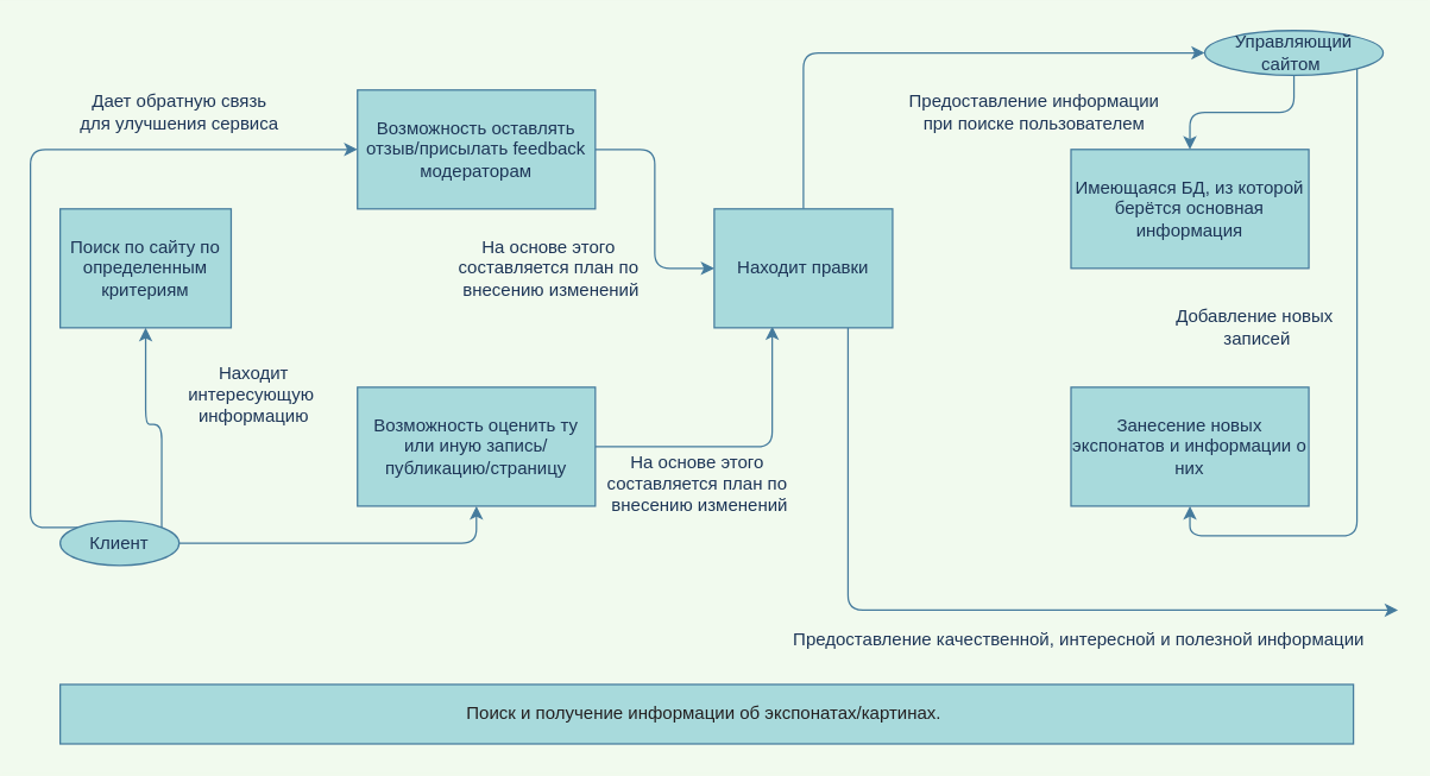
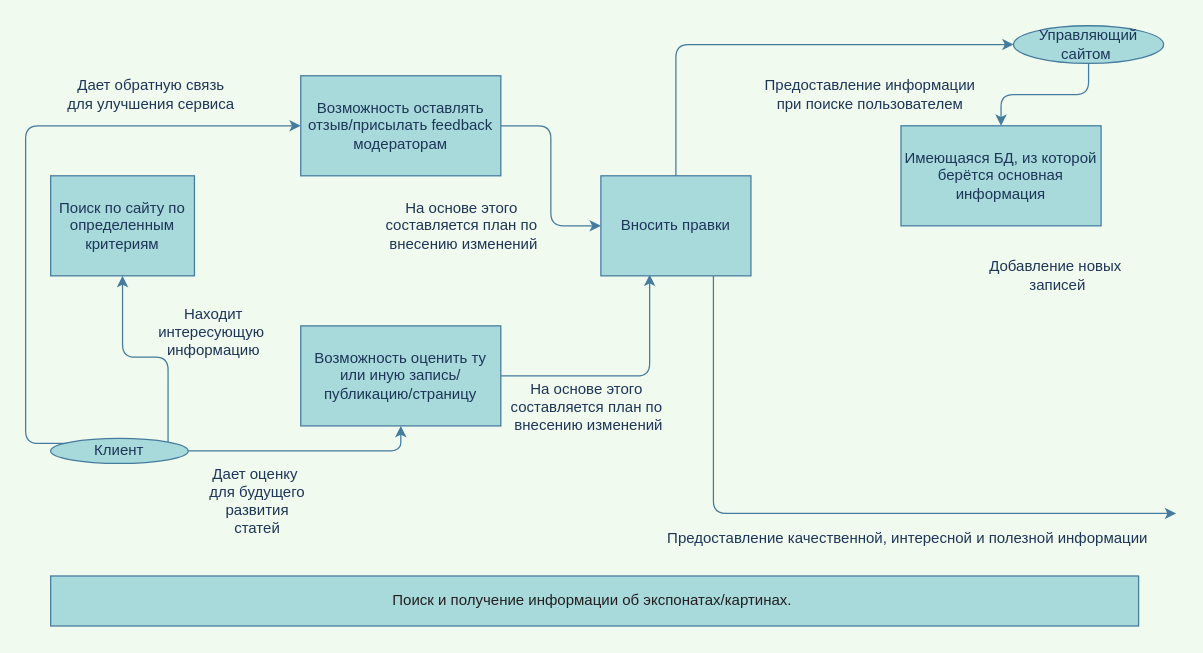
  <mxCell id="0" />
  <mxCell id="1" parent="0" />
  <mxCell id="2" value="&lt;span style=&quot;color: rgb(35 , 31 , 32) ; font-family: &amp;#34;arial&amp;#34; , sans-serif&quot;&gt;Поиск и получение информации об экспонатах/картинах.&amp;nbsp;&lt;/span&gt;" style="rounded=0;whiteSpace=wrap;html=1;sketch=0;strokeColor=#457B9D;fillColor=#A8DADC;fontColor=#1D3557;" vertex="1" parent="1"><mxGeometry x="40" y="460" width="870" height="40" as="geometry" /></mxCell>
  <mxCell id="3" value="Поиск по сайту по определенным критериям" style="rounded=0;whiteSpace=wrap;html=1;sketch=0;strokeColor=#457B9D;fillColor=#A8DADC;fontColor=#1D3557;" vertex="1" parent="1"><mxGeometry x="40" y="140" width="115" height="80" as="geometry" /></mxCell>
  <mxCell id="4" value="Имеющаяся БД, из которой берётся основная информация" style="rounded=0;whiteSpace=wrap;html=1;sketch=0;strokeColor=#457B9D;fillColor=#A8DADC;fontColor=#1D3557;" vertex="1" parent="1"><mxGeometry x="720" y="100" width="160" height="80" as="geometry" /></mxCell>
- <mxCell id="5" value="Занесение новых экспонатов и информации о них" style="rounded=0;whiteSpace=wrap;html=1;sketch=0;strokeColor=#457B9D;fillColor=#A8DADC;fontColor=#1D3557;" vertex="1" parent="1"><mxGeometry x="720" y="260" width="160" height="80" as="geometry" /></mxCell>
  <mxCell id="6" style="edgeStyle=orthogonalEdgeStyle;curved=0;rounded=1;sketch=0;orthogonalLoop=1;jettySize=auto;html=1;exitX=1;exitY=0.5;exitDx=0;exitDy=0;entryX=0.325;entryY=0.988;entryDx=0;entryDy=0;entryPerimeter=0;strokeColor=#457B9D;fillColor=#A8DADC;fontColor=#1D3557;" edge="1" parent="1" source="7" target="19"><mxGeometry relative="1" as="geometry" /></mxCell>
  <mxCell id="7" value="Возможность оценить ту или иную запись/публикацию/страницу" style="rounded=0;whiteSpace=wrap;html=1;sketch=0;strokeColor=#457B9D;fillColor=#A8DADC;fontColor=#1D3557;" vertex="1" parent="1"><mxGeometry x="240" y="260" width="160" height="80" as="geometry" /></mxCell>
  <mxCell id="8" style="edgeStyle=orthogonalEdgeStyle;curved=0;rounded=1;sketch=0;orthogonalLoop=1;jettySize=auto;html=1;exitX=1;exitY=0;exitDx=0;exitDy=0;entryX=0.5;entryY=1;entryDx=0;entryDy=0;strokeColor=#457B9D;fillColor=#A8DADC;fontColor=#1D3557;" edge="1" parent="1" source="11" target="3"><mxGeometry relative="1" as="geometry" /></mxCell>
  <mxCell id="9" style="edgeStyle=orthogonalEdgeStyle;curved=0;rounded=1;sketch=0;orthogonalLoop=1;jettySize=auto;html=1;exitX=1;exitY=0.5;exitDx=0;exitDy=0;entryX=0.5;entryY=1;entryDx=0;entryDy=0;strokeColor=#457B9D;fillColor=#A8DADC;fontColor=#1D3557;" edge="1" parent="1" source="11" target="7"><mxGeometry relative="1" as="geometry" /></mxCell>
  <mxCell id="10" style="edgeStyle=orthogonalEdgeStyle;curved=0;rounded=1;sketch=0;orthogonalLoop=1;jettySize=auto;html=1;exitX=1;exitY=0;exitDx=0;exitDy=0;entryX=0;entryY=0.5;entryDx=0;entryDy=0;strokeColor=#457B9D;fillColor=#A8DADC;fontColor=#1D3557;" edge="1" parent="1" source="11" target="16"><mxGeometry relative="1" as="geometry"><Array as="points"><mxPoint x="20" y="354" /><mxPoint x="20" y="100" /></Array></mxGeometry></mxCell>
- <mxCell id="11" value="Клиент" style="ellipse;whiteSpace=wrap;html=1;rounded=0;sketch=0;strokeColor=#457B9D;fillColor=#A8DADC;fontColor=#1D3557;" vertex="1" parent="1"><mxGeometry x="40" y="350" width="80" height="30" as="geometry" /></mxCell>
+ <mxCell id="11" value="Клиент" style="ellipse;whiteSpace=wrap;html=1;rounded=0;sketch=0;strokeColor=#457B9D;fillColor=#A8DADC;fontColor=#1D3557;" vertex="1" parent="1"><mxGeometry x="40" y="350" width="110" height="20" as="geometry" /></mxCell>
  <mxCell id="12" style="edgeStyle=orthogonalEdgeStyle;curved=0;rounded=1;sketch=0;orthogonalLoop=1;jettySize=auto;html=1;exitX=0.5;exitY=1;exitDx=0;exitDy=0;strokeColor=#457B9D;fillColor=#A8DADC;fontColor=#1D3557;entryX=0.5;entryY=0;entryDx=0;entryDy=0;" edge="1" parent="1" source="14" target="4"><mxGeometry relative="1" as="geometry"><mxPoint x="600" y="90" as="targetPoint" /></mxGeometry></mxCell>
- <mxCell id="13" style="edgeStyle=orthogonalEdgeStyle;curved=0;rounded=1;sketch=0;orthogonalLoop=1;jettySize=auto;html=1;exitX=1;exitY=1;exitDx=0;exitDy=0;entryX=0.5;entryY=1;entryDx=0;entryDy=0;strokeColor=#457B9D;fillColor=#A8DADC;fontColor=#1D3557;" edge="1" parent="1" source="14" target="5"><mxGeometry relative="1" as="geometry" /></mxCell>
  <mxCell id="14" value="Управляющий сайтом&amp;nbsp;" style="ellipse;whiteSpace=wrap;html=1;rounded=0;sketch=0;strokeColor=#457B9D;fillColor=#A8DADC;fontColor=#1D3557;" vertex="1" parent="1"><mxGeometry x="810" y="20" width="120" height="30" as="geometry" /></mxCell>
  <mxCell id="15" style="edgeStyle=orthogonalEdgeStyle;curved=0;rounded=1;sketch=0;orthogonalLoop=1;jettySize=auto;html=1;exitX=1;exitY=0.5;exitDx=0;exitDy=0;entryX=0;entryY=0.5;entryDx=0;entryDy=0;strokeColor=#457B9D;fillColor=#A8DADC;fontColor=#1D3557;" edge="1" parent="1" source="16" target="19"><mxGeometry relative="1" as="geometry" /></mxCell>
  <mxCell id="16" value="Возможность оставлять отзыв/присылать feedback модераторам" style="whiteSpace=wrap;html=1;rounded=0;sketch=0;strokeColor=#457B9D;fillColor=#A8DADC;fontColor=#1D3557;" vertex="1" parent="1"><mxGeometry x="240" y="60" width="160" height="80" as="geometry" /></mxCell>
  <mxCell id="17" style="edgeStyle=orthogonalEdgeStyle;curved=0;rounded=1;sketch=0;orthogonalLoop=1;jettySize=auto;html=1;exitX=0.5;exitY=0;exitDx=0;exitDy=0;entryX=0;entryY=0.5;entryDx=0;entryDy=0;strokeColor=#457B9D;fillColor=#A8DADC;fontColor=#1D3557;" edge="1" parent="1" source="19" target="14"><mxGeometry relative="1" as="geometry" /></mxCell>
  <mxCell id="18" style="edgeStyle=orthogonalEdgeStyle;curved=0;rounded=1;sketch=0;orthogonalLoop=1;jettySize=auto;html=1;exitX=0.75;exitY=1;exitDx=0;exitDy=0;strokeColor=#457B9D;fillColor=#A8DADC;fontColor=#1D3557;" edge="1" parent="1" source="19"><mxGeometry relative="1" as="geometry"><mxPoint x="940" y="410" as="targetPoint" /><Array as="points"><mxPoint x="570" y="410" /></Array></mxGeometry></mxCell>
- <mxCell id="19" value="Находит правки" style="rounded=0;whiteSpace=wrap;html=1;sketch=0;strokeColor=#457B9D;fillColor=#A8DADC;fontColor=#1D3557;" vertex="1" parent="1"><mxGeometry x="480" y="140" width="120" height="80" as="geometry" /></mxCell>
+ <mxCell id="19" value="Вносить правки" style="rounded=0;whiteSpace=wrap;html=1;sketch=0;strokeColor=#457B9D;fillColor=#A8DADC;fontColor=#1D3557;" vertex="1" parent="1"><mxGeometry x="480" y="140" width="120" height="80" as="geometry" /></mxCell>
  <mxCell id="20" value="Находит&lt;br&gt;интересующую&amp;nbsp;&lt;br&gt;информацию&lt;br&gt;" style="text;html=1;align=center;verticalAlign=middle;resizable=0;points=[];autosize=1;fontColor=#1D3557;" vertex="1" parent="1"><mxGeometry x="120" y="240" width="100" height="50" as="geometry" /></mxCell>
+ <mxCell id="21" value="Дает оценку&amp;nbsp;&lt;br&gt;для будущего&lt;br&gt;развития&lt;br&gt;статей" style="text;html=1;align=center;verticalAlign=middle;resizable=0;points=[];autosize=1;fontColor=#1D3557;" vertex="1" parent="1"><mxGeometry x="160" y="370" width="90" height="60" as="geometry" /></mxCell>
  <mxCell id="22" value="Дает обратную связь&lt;br&gt;для улучшения сервиса" style="text;html=1;align=center;verticalAlign=middle;resizable=0;points=[];autosize=1;fontColor=#1D3557;" vertex="1" parent="1"><mxGeometry x="45" y="60" width="150" height="30" as="geometry" /></mxCell>
  <mxCell id="23" value="На основе этого&amp;nbsp;&lt;br&gt;составляется план по&amp;nbsp;&lt;br&gt;внесению изменений" style="text;html=1;align=center;verticalAlign=middle;resizable=0;points=[];autosize=1;fontColor=#1D3557;" vertex="1" parent="1"><mxGeometry x="300" y="155" width="140" height="50" as="geometry" /></mxCell>
  <mxCell id="24" value="На основе этого&amp;nbsp;&lt;br&gt;составляется план по&amp;nbsp;&lt;br&gt;внесению изменений" style="text;html=1;align=center;verticalAlign=middle;resizable=0;points=[];autosize=1;fontColor=#1D3557;" vertex="1" parent="1"><mxGeometry x="400" y="300" width="140" height="50" as="geometry" /></mxCell>
  <mxCell id="25" value="Предоставление информации&lt;br&gt;при поиске пользователем" style="text;html=1;align=center;verticalAlign=middle;resizable=0;points=[];autosize=1;fontColor=#1D3557;" vertex="1" parent="1"><mxGeometry x="600" y="60" width="190" height="30" as="geometry" /></mxCell>
  <mxCell id="26" value="Добавление новых&amp;nbsp;&lt;br&gt;записей" style="text;html=1;align=center;verticalAlign=middle;resizable=0;points=[];autosize=1;fontColor=#1D3557;" vertex="1" parent="1"><mxGeometry x="780" y="205" width="130" height="30" as="geometry" /></mxCell>
  <mxCell id="27" value="Предоставление качественной, интересной и полезной информации" style="text;html=1;align=center;verticalAlign=middle;resizable=0;points=[];autosize=1;fontColor=#1D3557;" vertex="1" parent="1"><mxGeometry x="520" y="420" width="410" height="20" as="geometry" /></mxCell>
